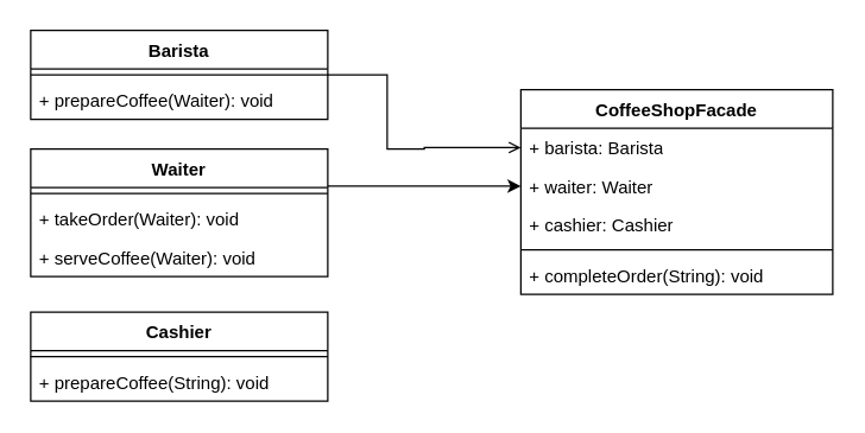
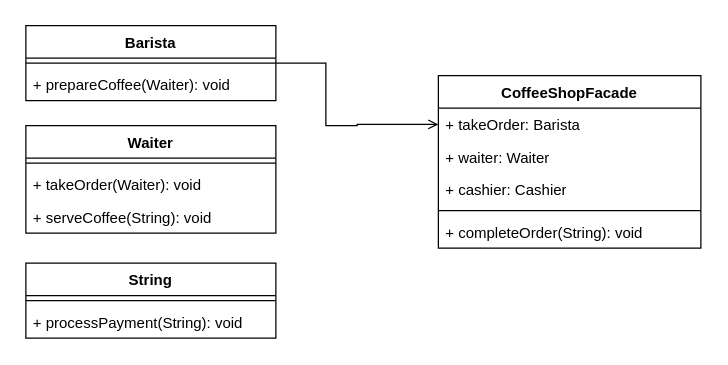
  <mxCell id="0" />
  <mxCell id="1" parent="0" />
  <mxCell id="2" style="edgeStyle=orthogonalEdgeStyle;rounded=0;orthogonalLoop=1;jettySize=auto;html=1;entryX=0;entryY=0.5;entryDx=0;entryDy=0;endArrow=open;" edge="1" parent="1" source="3" target="15"><mxGeometry relative="1" as="geometry"><Array as="points"><mxPoint x="260" y="50" /><mxPoint x="260" y="100" /><mxPoint x="285" y="100" /><mxPoint x="285" y="99" /></Array></mxGeometry></mxCell>
  <mxCell id="3" value="Barista" style="swimlane;fontStyle=1;align=center;verticalAlign=top;childLayout=stackLayout;horizontal=1;startSize=26;horizontalStack=0;resizeParent=1;resizeParentMax=0;resizeLast=0;collapsible=1;marginBottom=0;whiteSpace=wrap;html=1;" vertex="1" parent="1"><mxGeometry x="20" y="20" width="200" height="60" as="geometry" /></mxCell>
  <mxCell id="4" value="" style="line;strokeWidth=1;fillColor=none;align=left;verticalAlign=middle;spacingTop=-1;spacingLeft=3;spacingRight=3;rotatable=0;labelPosition=right;points=[];portConstraint=eastwest;strokeColor=inherit;" vertex="1" parent="3"><mxGeometry y="26" width="200" height="8" as="geometry" /></mxCell>
  <mxCell id="5" value="+ prepareCoffee(Waiter): void" style="text;strokeColor=none;fillColor=none;align=left;verticalAlign=top;spacingLeft=4;spacingRight=4;overflow=hidden;rotatable=0;points=[[0,0.5],[1,0.5]];portConstraint=eastwest;whiteSpace=wrap;html=1;" vertex="1" parent="3"><mxGeometry y="34" width="200" height="26" as="geometry" /></mxCell>
- <mxCell id="6" style="edgeStyle=orthogonalEdgeStyle;rounded=0;orthogonalLoop=1;jettySize=auto;html=1;entryX=0;entryY=0.5;entryDx=0;entryDy=0;" edge="1" parent="1" source="7" target="16"><mxGeometry relative="1" as="geometry"><Array as="points"><mxPoint x="250" y="125" /><mxPoint x="250" y="125" /></Array></mxGeometry></mxCell>
  <mxCell id="7" value="Waiter" style="swimlane;fontStyle=1;align=center;verticalAlign=top;childLayout=stackLayout;horizontal=1;startSize=26;horizontalStack=0;resizeParent=1;resizeParentMax=0;resizeLast=0;collapsible=1;marginBottom=0;whiteSpace=wrap;html=1;" vertex="1" parent="1"><mxGeometry x="20" y="100" width="200" height="86" as="geometry" /></mxCell>
  <mxCell id="8" value="" style="line;strokeWidth=1;fillColor=none;align=left;verticalAlign=middle;spacingTop=-1;spacingLeft=3;spacingRight=3;rotatable=0;labelPosition=right;points=[];portConstraint=eastwest;strokeColor=inherit;" vertex="1" parent="7"><mxGeometry y="26" width="200" height="8" as="geometry" /></mxCell>
  <mxCell id="9" value="+ takeOrder(Waiter): void" style="text;strokeColor=none;fillColor=none;align=left;verticalAlign=top;spacingLeft=4;spacingRight=4;overflow=hidden;rotatable=0;points=[[0,0.5],[1,0.5]];portConstraint=eastwest;whiteSpace=wrap;html=1;" vertex="1" parent="7"><mxGeometry y="34" width="200" height="26" as="geometry" /></mxCell>
- <mxCell id="10" value="+ serveCoffee(Waiter): void" style="text;strokeColor=none;fillColor=none;align=left;verticalAlign=top;spacingLeft=4;spacingRight=4;overflow=hidden;rotatable=0;points=[[0,0.5],[1,0.5]];portConstraint=eastwest;whiteSpace=wrap;html=1;" vertex="1" parent="7"><mxGeometry y="60" width="200" height="26" as="geometry" /></mxCell>
- <mxCell id="11" value="Cashier" style="swimlane;fontStyle=1;align=center;verticalAlign=top;childLayout=stackLayout;horizontal=1;startSize=26;horizontalStack=0;resizeParent=1;resizeParentMax=0;resizeLast=0;collapsible=1;marginBottom=0;whiteSpace=wrap;html=1;" vertex="1" parent="1"><mxGeometry x="20" y="210" width="200" height="60" as="geometry" /></mxCell>
+ <mxCell id="10" value="+ serveCoffee(String): void" style="text;strokeColor=none;fillColor=none;align=left;verticalAlign=top;spacingLeft=4;spacingRight=4;overflow=hidden;rotatable=0;points=[[0,0.5],[1,0.5]];portConstraint=eastwest;whiteSpace=wrap;html=1;" vertex="1" parent="7"><mxGeometry y="60" width="200" height="26" as="geometry" /></mxCell>
+ <mxCell id="11" value="String" style="swimlane;fontStyle=1;align=center;verticalAlign=top;childLayout=stackLayout;horizontal=1;startSize=26;horizontalStack=0;resizeParent=1;resizeParentMax=0;resizeLast=0;collapsible=1;marginBottom=0;whiteSpace=wrap;html=1;" vertex="1" parent="1"><mxGeometry x="20" y="210" width="200" height="60" as="geometry" /></mxCell>
  <mxCell id="12" value="" style="line;strokeWidth=1;fillColor=none;align=left;verticalAlign=middle;spacingTop=-1;spacingLeft=3;spacingRight=3;rotatable=0;labelPosition=right;points=[];portConstraint=eastwest;strokeColor=inherit;" vertex="1" parent="11"><mxGeometry y="26" width="200" height="8" as="geometry" /></mxCell>
- <mxCell id="13" value="+ prepareCoffee(String): void" style="text;strokeColor=none;fillColor=none;align=left;verticalAlign=top;spacingLeft=4;spacingRight=4;overflow=hidden;rotatable=0;points=[[0,0.5],[1,0.5]];portConstraint=eastwest;whiteSpace=wrap;html=1;" vertex="1" parent="11"><mxGeometry y="34" width="200" height="26" as="geometry" /></mxCell>
+ <mxCell id="13" value="+ processPayment(String): void" style="text;strokeColor=none;fillColor=none;align=left;verticalAlign=top;spacingLeft=4;spacingRight=4;overflow=hidden;rotatable=0;points=[[0,0.5],[1,0.5]];portConstraint=eastwest;whiteSpace=wrap;html=1;" vertex="1" parent="11"><mxGeometry y="34" width="200" height="26" as="geometry" /></mxCell>
  <mxCell id="14" value="CoffeeShopFacade" style="swimlane;fontStyle=1;align=center;verticalAlign=top;childLayout=stackLayout;horizontal=1;startSize=26;horizontalStack=0;resizeParent=1;resizeParentMax=0;resizeLast=0;collapsible=1;marginBottom=0;whiteSpace=wrap;html=1;" vertex="1" parent="1"><mxGeometry x="350" y="60" width="210" height="138" as="geometry" /></mxCell>
- <mxCell id="15" value="+ barista: Barista" style="text;strokeColor=none;fillColor=none;align=left;verticalAlign=top;spacingLeft=4;spacingRight=4;overflow=hidden;rotatable=0;points=[[0,0.5],[1,0.5]];portConstraint=eastwest;whiteSpace=wrap;html=1;" vertex="1" parent="14"><mxGeometry y="26" width="210" height="26" as="geometry" /></mxCell>
+ <mxCell id="15" value="+ takeOrder: Barista" style="text;strokeColor=none;fillColor=none;align=left;verticalAlign=top;spacingLeft=4;spacingRight=4;overflow=hidden;rotatable=0;points=[[0,0.5],[1,0.5]];portConstraint=eastwest;whiteSpace=wrap;html=1;" vertex="1" parent="14"><mxGeometry y="26" width="210" height="26" as="geometry" /></mxCell>
  <mxCell id="16" value="+ waiter: Waiter" style="text;strokeColor=none;fillColor=none;align=left;verticalAlign=top;spacingLeft=4;spacingRight=4;overflow=hidden;rotatable=0;points=[[0,0.5],[1,0.5]];portConstraint=eastwest;whiteSpace=wrap;html=1;" vertex="1" parent="14"><mxGeometry y="52" width="210" height="26" as="geometry" /></mxCell>
  <mxCell id="17" value="+ cashier: Cashier" style="text;strokeColor=none;fillColor=none;align=left;verticalAlign=top;spacingLeft=4;spacingRight=4;overflow=hidden;rotatable=0;points=[[0,0.5],[1,0.5]];portConstraint=eastwest;whiteSpace=wrap;html=1;" vertex="1" parent="14"><mxGeometry y="78" width="210" height="26" as="geometry" /></mxCell>
  <mxCell id="18" value="" style="line;strokeWidth=1;fillColor=none;align=left;verticalAlign=middle;spacingTop=-1;spacingLeft=3;spacingRight=3;rotatable=0;labelPosition=right;points=[];portConstraint=eastwest;strokeColor=inherit;" vertex="1" parent="14"><mxGeometry y="104" width="210" height="8" as="geometry" /></mxCell>
  <mxCell id="19" value="+ completeOrder(String): void" style="text;strokeColor=none;fillColor=none;align=left;verticalAlign=top;spacingLeft=4;spacingRight=4;overflow=hidden;rotatable=0;points=[[0,0.5],[1,0.5]];portConstraint=eastwest;whiteSpace=wrap;html=1;" vertex="1" parent="14"><mxGeometry y="112" width="210" height="26" as="geometry" /></mxCell>
